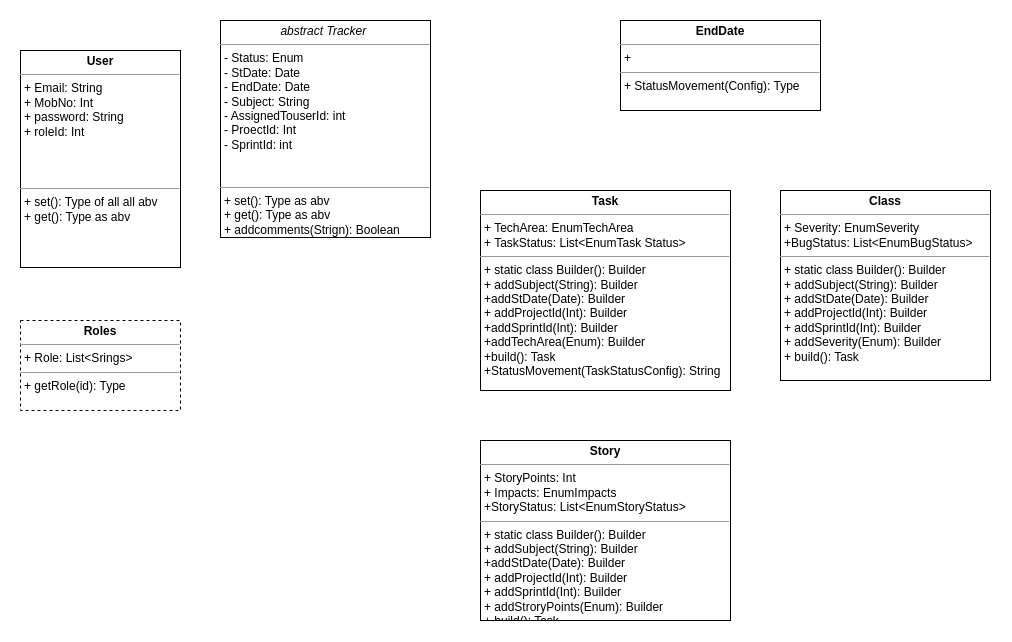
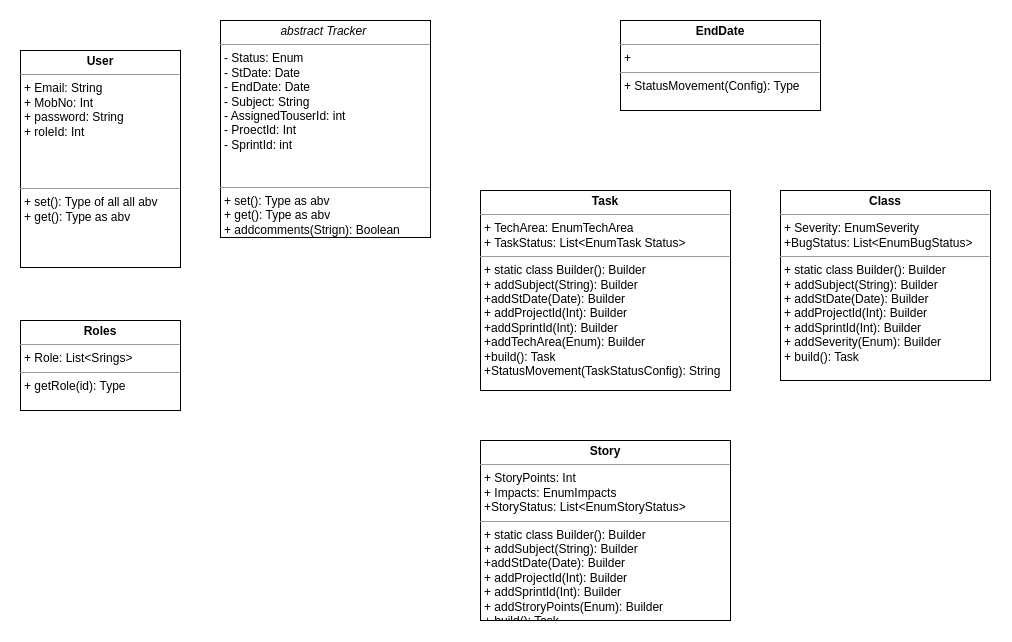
  <mxCell id="0" />
  <mxCell id="1" parent="0" />
  <mxCell id="2" value="&lt;p style=&quot;margin: 0px ; margin-top: 4px ; text-align: center&quot;&gt;&lt;i&gt;abstract Tracker&amp;nbsp;&lt;/i&gt;&lt;/p&gt;&lt;hr size=&quot;1&quot;&gt;&lt;p style=&quot;margin: 0px ; margin-left: 4px&quot;&gt;- Status: Enum&lt;/p&gt;&lt;p style=&quot;margin: 0px ; margin-left: 4px&quot;&gt;- StDate: Date&lt;/p&gt;&lt;p style=&quot;margin: 0px ; margin-left: 4px&quot;&gt;- EndDate: Date&lt;/p&gt;&lt;p style=&quot;margin: 0px ; margin-left: 4px&quot;&gt;- Subject: String&lt;/p&gt;&lt;p style=&quot;margin: 0px ; margin-left: 4px&quot;&gt;- AssignedTouserId: int&lt;/p&gt;&lt;p style=&quot;margin: 0px ; margin-left: 4px&quot;&gt;- ProectId: Int&lt;/p&gt;&lt;p style=&quot;margin: 0px ; margin-left: 4px&quot;&gt;- SprintId: int&lt;/p&gt;&lt;p style=&quot;margin: 0px ; margin-left: 4px&quot;&gt;&lt;br&gt;&lt;/p&gt;&lt;p style=&quot;margin: 0px ; margin-left: 4px&quot;&gt;&lt;br&gt;&lt;/p&gt;&lt;hr size=&quot;1&quot;&gt;&lt;p style=&quot;margin: 0px ; margin-left: 4px&quot;&gt;+ set(): Type as abv&lt;/p&gt;&lt;p style=&quot;margin: 0px ; margin-left: 4px&quot;&gt;+ get(): Type as abv&lt;/p&gt;&lt;p style=&quot;margin: 0px ; margin-left: 4px&quot;&gt;+ addcomments(Strign): Boolean&lt;/p&gt;&lt;p style=&quot;margin: 0px ; margin-left: 4px&quot;&gt;&lt;br&gt;&lt;/p&gt;" style="verticalAlign=top;align=left;overflow=fill;fontSize=12;fontFamily=Helvetica;html=1;" vertex="1" parent="1"><mxGeometry x="220" y="20" width="210" height="217" as="geometry" /></mxCell>
  <mxCell id="3" value="&lt;p style=&quot;margin: 0px ; margin-top: 4px ; text-align: center&quot;&gt;&lt;b&gt;Task&lt;/b&gt;&lt;/p&gt;&lt;hr size=&quot;1&quot;&gt;&lt;p style=&quot;margin: 0px ; margin-left: 4px&quot;&gt;+ TechArea: EnumTechArea&lt;/p&gt;&lt;p style=&quot;margin: 0px ; margin-left: 4px&quot;&gt;+ TaskStatus: List&amp;lt;EnumTask Status&amp;gt;&lt;/p&gt;&lt;hr size=&quot;1&quot;&gt;&lt;p style=&quot;margin: 0px ; margin-left: 4px&quot;&gt;+ static class Builder(): Builder&lt;/p&gt;&lt;p style=&quot;margin: 0px ; margin-left: 4px&quot;&gt;+ addSubject(String): Builder&lt;/p&gt;&lt;p style=&quot;margin: 0px ; margin-left: 4px&quot;&gt;+addStDate(Date): Builder&lt;/p&gt;&lt;p style=&quot;margin: 0px ; margin-left: 4px&quot;&gt;+ addProjectId(Int): Builder&lt;/p&gt;&lt;p style=&quot;margin: 0px ; margin-left: 4px&quot;&gt;+addSprintId(Int): Builder&lt;/p&gt;&lt;p style=&quot;margin: 0px ; margin-left: 4px&quot;&gt;+addTechArea(Enum): Builder&lt;/p&gt;&lt;p style=&quot;margin: 0px ; margin-left: 4px&quot;&gt;+build(): Task&lt;/p&gt;&lt;p style=&quot;margin: 0px ; margin-left: 4px&quot;&gt;+StatusMovement(TaskStatusConfig): String&lt;/p&gt;" style="verticalAlign=top;align=left;overflow=fill;fontSize=12;fontFamily=Helvetica;html=1;" vertex="1" parent="1"><mxGeometry x="480" y="190" width="250" height="200" as="geometry" /></mxCell>
  <mxCell id="4" value="&lt;p style=&quot;margin: 0px ; margin-top: 4px ; text-align: center&quot;&gt;&lt;b&gt;Story&lt;/b&gt;&lt;/p&gt;&lt;hr size=&quot;1&quot;&gt;&lt;p style=&quot;margin: 0px ; margin-left: 4px&quot;&gt;+ StoryPoints: Int&lt;/p&gt;&lt;p style=&quot;margin: 0px ; margin-left: 4px&quot;&gt;+ Impacts: EnumImpacts&lt;/p&gt;&lt;p style=&quot;margin: 0px ; margin-left: 4px&quot;&gt;+StoryStatus: List&amp;lt;EnumStoryStatus&amp;gt;&lt;/p&gt;&lt;hr size=&quot;1&quot;&gt;&lt;p style=&quot;margin: 0px ; margin-left: 4px&quot;&gt;+&amp;nbsp;&lt;span&gt;static class Builder(): Builder&lt;/span&gt;&lt;/p&gt;&lt;p style=&quot;margin: 0px 0px 0px 4px&quot;&gt;+ addSubject(String): Builder&lt;/p&gt;&lt;p style=&quot;margin: 0px 0px 0px 4px&quot;&gt;+addStDate(Date): Builder&lt;/p&gt;&lt;p style=&quot;margin: 0px 0px 0px 4px&quot;&gt;+ addProjectId(Int): Builder&lt;/p&gt;&lt;p style=&quot;margin: 0px 0px 0px 4px&quot;&gt;+ addSprintId(Int): Builder&lt;/p&gt;&lt;p style=&quot;margin: 0px 0px 0px 4px&quot;&gt;+ addStroryPoints(Enum): Builder&lt;/p&gt;&lt;p style=&quot;margin: 0px 0px 0px 4px&quot;&gt;+ build(): Task&lt;/p&gt;" style="verticalAlign=top;align=left;overflow=fill;fontSize=12;fontFamily=Helvetica;html=1;" vertex="1" parent="1"><mxGeometry x="480" y="440" width="250" height="180" as="geometry" /></mxCell>
  <mxCell id="5" value="&lt;p style=&quot;margin: 0px ; margin-top: 4px ; text-align: center&quot;&gt;&lt;b&gt;EndDate&lt;/b&gt;&lt;/p&gt;&lt;hr size=&quot;1&quot;&gt;&lt;p style=&quot;margin: 0px ; margin-left: 4px&quot;&gt;+&amp;nbsp;&lt;/p&gt;&lt;hr size=&quot;1&quot;&gt;&lt;p style=&quot;margin: 0px ; margin-left: 4px&quot;&gt;+ StatusMovement(Config): Type&lt;/p&gt;" style="verticalAlign=top;align=left;overflow=fill;fontSize=12;fontFamily=Helvetica;html=1;" vertex="1" parent="1"><mxGeometry x="620" y="20" width="200" height="90" as="geometry" /></mxCell>
  <mxCell id="6" value="&lt;p style=&quot;margin: 0px ; margin-top: 4px ; text-align: center&quot;&gt;&lt;b&gt;User&lt;/b&gt;&lt;/p&gt;&lt;hr size=&quot;1&quot;&gt;&lt;p style=&quot;margin: 0px ; margin-left: 4px&quot;&gt;+ Email: String&lt;/p&gt;&lt;p style=&quot;margin: 0px ; margin-left: 4px&quot;&gt;+ MobNo: Int&lt;/p&gt;&lt;p style=&quot;margin: 0px ; margin-left: 4px&quot;&gt;+ password: String&lt;/p&gt;&lt;p style=&quot;margin: 0px ; margin-left: 4px&quot;&gt;+ roleId: Int&lt;/p&gt;&lt;p style=&quot;margin: 0px ; margin-left: 4px&quot;&gt;&lt;br&gt;&lt;/p&gt;&lt;p style=&quot;margin: 0px ; margin-left: 4px&quot;&gt;&lt;br&gt;&lt;/p&gt;&lt;p style=&quot;margin: 0px ; margin-left: 4px&quot;&gt;&lt;br&gt;&lt;/p&gt;&lt;hr size=&quot;1&quot;&gt;&lt;p style=&quot;margin: 0px ; margin-left: 4px&quot;&gt;+ set(): Type of all all abv&lt;/p&gt;&lt;p style=&quot;margin: 0px ; margin-left: 4px&quot;&gt;+ get(): Type as abv&lt;/p&gt;" style="verticalAlign=top;align=left;overflow=fill;fontSize=12;fontFamily=Helvetica;html=1;" vertex="1" parent="1"><mxGeometry x="20" y="50" width="160" height="217" as="geometry" /></mxCell>
- <mxCell id="7" value="&lt;p style=&quot;margin: 0px ; margin-top: 4px ; text-align: center&quot;&gt;&lt;b&gt;Roles&lt;/b&gt;&lt;/p&gt;&lt;hr size=&quot;1&quot;&gt;&lt;p style=&quot;margin: 0px ; margin-left: 4px&quot;&gt;+ Role: List&amp;lt;Srings&amp;gt;&lt;/p&gt;&lt;hr size=&quot;1&quot;&gt;&lt;p style=&quot;margin: 0px ; margin-left: 4px&quot;&gt;+ getRole(id): Type&lt;/p&gt;" style="verticalAlign=top;align=left;overflow=fill;fontSize=12;fontFamily=Helvetica;html=1;dashed=1;" vertex="1" parent="1"><mxGeometry x="20" y="320" width="160" height="90" as="geometry" /></mxCell>
+ <mxCell id="7" value="&lt;p style=&quot;margin: 0px ; margin-top: 4px ; text-align: center&quot;&gt;&lt;b&gt;Roles&lt;/b&gt;&lt;/p&gt;&lt;hr size=&quot;1&quot;&gt;&lt;p style=&quot;margin: 0px ; margin-left: 4px&quot;&gt;+ Role: List&amp;lt;Srings&amp;gt;&lt;/p&gt;&lt;hr size=&quot;1&quot;&gt;&lt;p style=&quot;margin: 0px ; margin-left: 4px&quot;&gt;+ getRole(id): Type&lt;/p&gt;" style="verticalAlign=top;align=left;overflow=fill;fontSize=12;fontFamily=Helvetica;html=1;" vertex="1" parent="1"><mxGeometry x="20" y="320" width="160" height="90" as="geometry" /></mxCell>
  <mxCell id="8" value="&lt;p style=&quot;margin: 0px ; margin-top: 4px ; text-align: center&quot;&gt;&lt;b&gt;Class&lt;/b&gt;&lt;/p&gt;&lt;hr size=&quot;1&quot;&gt;&lt;p style=&quot;margin: 0px ; margin-left: 4px&quot;&gt;+ Severity: EnumSeverity&lt;/p&gt;&lt;p style=&quot;margin: 0px ; margin-left: 4px&quot;&gt;+BugStatus: List&amp;lt;EnumBugStatus&amp;gt;&lt;/p&gt;&lt;hr size=&quot;1&quot;&gt;&lt;p style=&quot;margin: 0px ; margin-left: 4px&quot;&gt;&lt;span&gt;+ static class Builder(): Builder&lt;/span&gt;&lt;/p&gt;&lt;p style=&quot;margin: 0px 0px 0px 4px&quot;&gt;+ addSubject(String): Builder&lt;/p&gt;&lt;p style=&quot;margin: 0px 0px 0px 4px&quot;&gt;+ addStDate(Date): Builder&lt;/p&gt;&lt;p style=&quot;margin: 0px 0px 0px 4px&quot;&gt;+ addProjectId(Int): Builder&lt;/p&gt;&lt;p style=&quot;margin: 0px 0px 0px 4px&quot;&gt;+ addSprintId(Int): Builder&lt;/p&gt;&lt;p style=&quot;margin: 0px 0px 0px 4px&quot;&gt;+ addSeverity(Enum): Builder&lt;/p&gt;&lt;p style=&quot;margin: 0px 0px 0px 4px&quot;&gt;+ build(): Task&lt;/p&gt;" style="verticalAlign=top;align=left;overflow=fill;fontSize=12;fontFamily=Helvetica;html=1;" vertex="1" parent="1"><mxGeometry x="780" y="190" width="210" height="190" as="geometry" /></mxCell>
